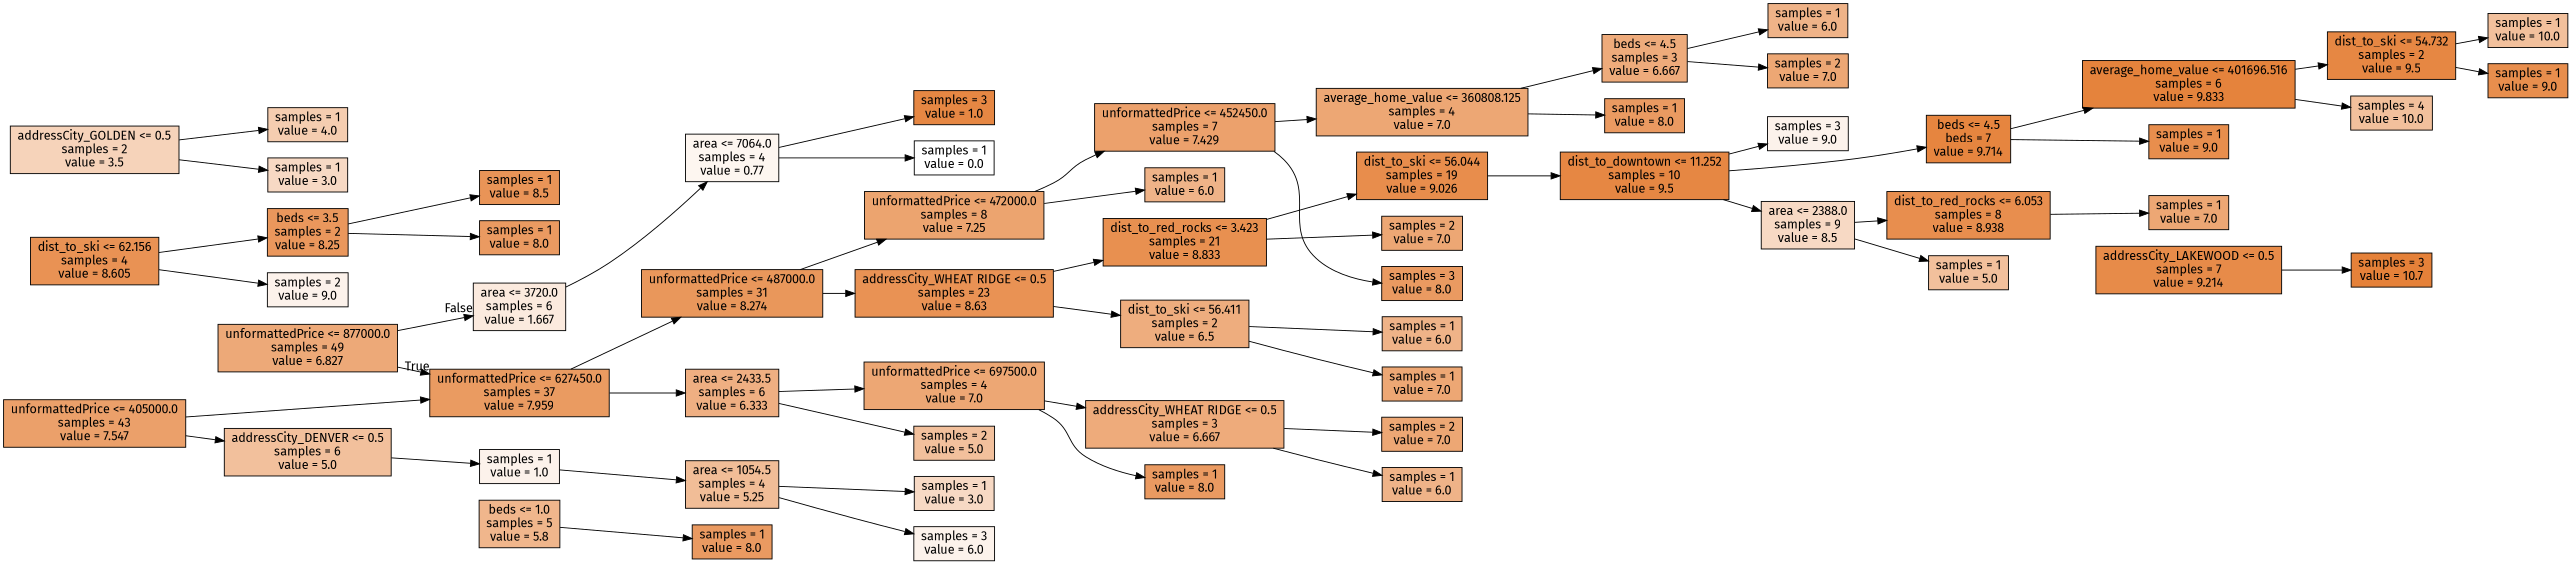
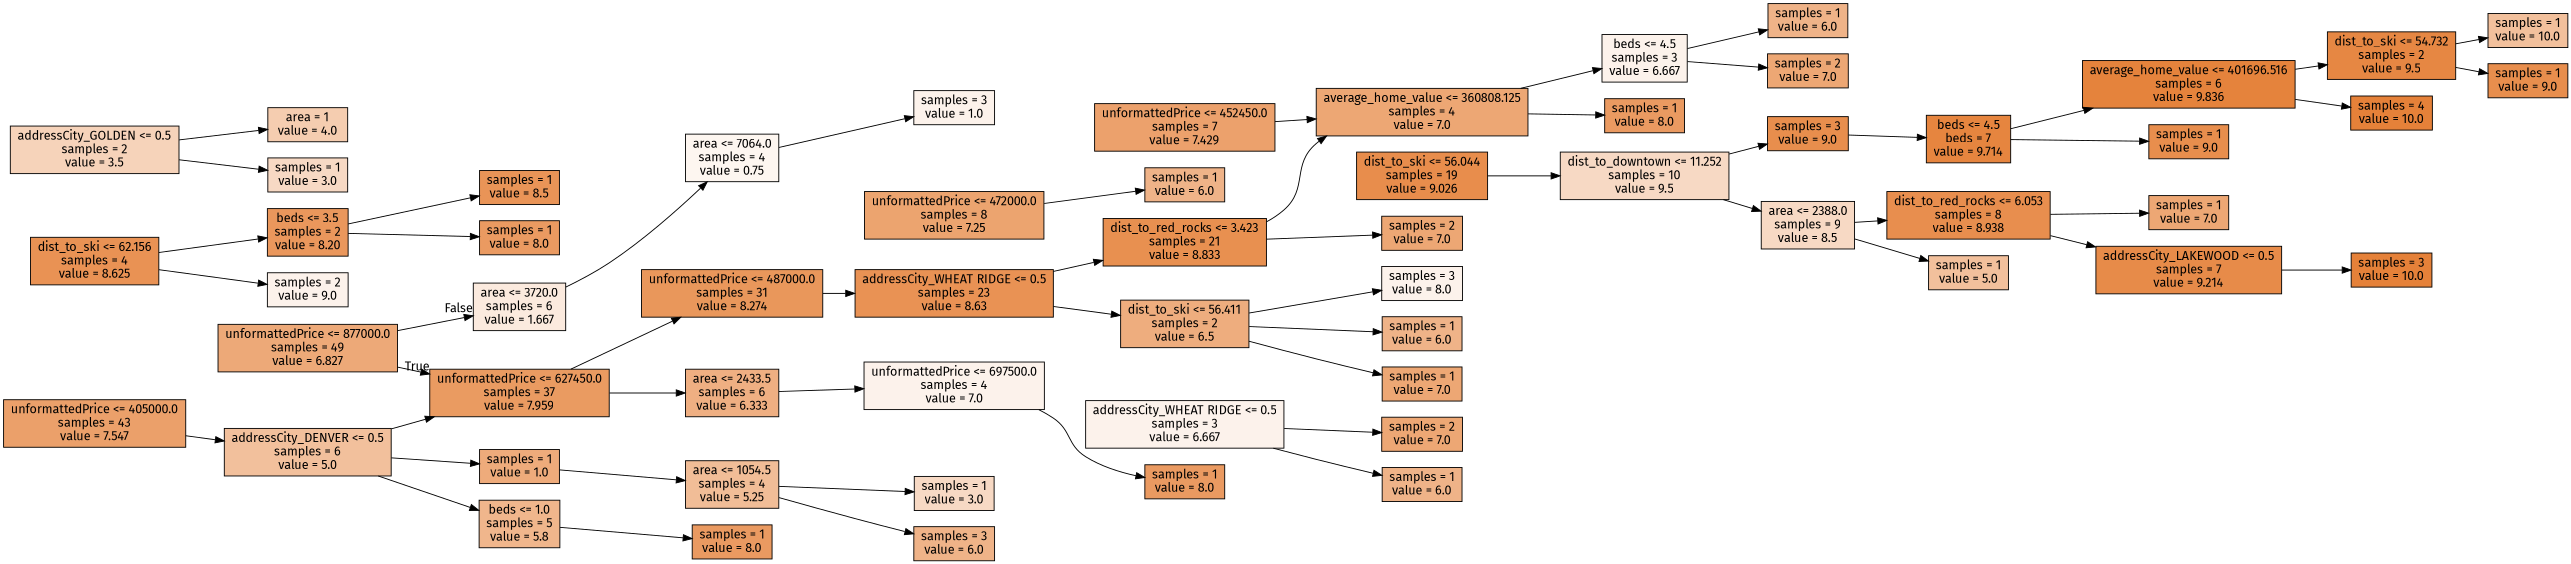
  digraph {
    fontname="Fira Sans"
    rankdir=LR
    node [color=black fillcolor="#eda774" fontname="Fira Sans" shape=box style=filled]
    edge [fontname="Fira Sans"]
    n1 [fillcolor="#eda978" label="unformattedPrice <= 877000.0\nsamples = 49\nvalue = 6.827"]
    n2 [fillcolor="#fbeade" label="area <= 3720.0\nsamples = 6\nvalue = 1.667"]
    n3 [fillcolor="#ea9b61" label="unformattedPrice <= 627450.0\nsamples = 37\nvalue = 7.959"]
    n4 [fillcolor="#eba06a" label="unformattedPrice <= 405000.0\nsamples = 43\nvalue = 7.547"]
    n5 [fillcolor="#f2c09c" label="addressCity_DENVER <= 0.5\nsamples = 6\nvalue = 5.0"]
-   n6 [fillcolor="#fdf6f0" label="area <= 7064.0\nsamples = 4\nvalue = 0.77"]
+   n6 [fillcolor="#fdf6f0" label="area <= 7064.0\nsamples = 4\nvalue = 0.75"]
    n7 [fillcolor="#f0b68c" label="beds <= 1.0\nsamples = 5\nvalue = 5.8"]
-   n8 [fillcolor="#fcf2eb" label="samples = 1\nvalue = 1.0"]
+   n8 [fillcolor="#eeab7b" label="samples = 1\nvalue = 1.0"]
    n9 [fillcolor="#e9975b" label="unformattedPrice <= 487000.0\nsamples = 31\nvalue = 8.274"]
    n10 [fillcolor="#efaf82" label="area <= 2433.5\nsamples = 6\nvalue = 6.333"]
    n11 [fillcolor="#ea9a61" label="samples = 1\nvalue = 8.0"]
    n12 [fillcolor="#f1bd97" label="area <= 1054.5\nsamples = 4\nvalue = 5.25"]
    n13 [fillcolor="#f7d9c4" label="samples = 1\nvalue = 3.0"]
-   n14 [fillcolor="#fcf2eb" label="samples = 3\nvalue = 6.0"]
+   n14 [fillcolor="#efb388" label="samples = 3\nvalue = 6.0"]
    n15 [fillcolor="#eca46f" label="unformattedPrice <= 472000.0\nsamples = 8\nvalue = 7.25"]
    n16 [fillcolor="#e99254" label="addressCity_WHEAT RIDGE <= 0.5\nsamples = 23\nvalue = 8.63"]
-   n17 [label="unformattedPrice <= 697500.0\nsamples = 4\nvalue = 7.0"]
-   n18 [fillcolor="#f2c09c" label="samples = 2\nvalue = 5.0"]
+   n17 [fillcolor="#fcf2eb" label="unformattedPrice <= 697500.0\nsamples = 4\nvalue = 7.0"]
    n19 [fillcolor="#eca16c" label="unformattedPrice <= 452450.0\nsamples = 7\nvalue = 7.429"]
    n20 [fillcolor="#efb388" label="samples = 1\nvalue = 6.0"]
    n21 [fillcolor="#e89050" label="dist_to_red_rocks <= 3.423\nsamples = 21\nvalue = 8.833"]
    n22 [fillcolor="#eead7e" label="dist_to_ski <= 56.411\nsamples = 2\nvalue = 6.5"]
    n23 [label="average_home_value <= 360808.125\nsamples = 4\nvalue = 7.0"]
-   n24 [fillcolor="#ea9a61" label="samples = 3\nvalue = 8.0"]
+   n24 [fillcolor="#fcf2eb" label="samples = 3\nvalue = 8.0"]
    n25 [fillcolor="#ea9a61" label="samples = 1\nvalue = 8.0"]
-   n26 [fillcolor="#eeab7b" label="beds <= 4.5\nsamples = 3\nvalue = 6.667"]
+   n26 [fillcolor="#fcf2eb" label="beds <= 4.5\nsamples = 3\nvalue = 6.667"]
    n27 [label="samples = 2\nvalue = 7.0"]
    n28 [fillcolor="#efb388" label="samples = 1\nvalue = 6.0"]
    n29 [label="samples = 2\nvalue = 7.0"]
    n30 [fillcolor="#e88d4c" label="dist_to_ski <= 56.044\nsamples = 19\nvalue = 9.026"]
    n31 [fillcolor="#efb388" label="samples = 1\nvalue = 6.0"]
    n32 [label="samples = 1\nvalue = 7.0"]
-   n33 [fillcolor="#e68743" label="dist_to_downtown <= 11.252\nsamples = 10\nvalue = 9.5"]
+   n33 [fillcolor="#f7d9c4" label="dist_to_downtown <= 11.252\nsamples = 10\nvalue = 9.5"]
    n34 [fillcolor="#f7d9c4" label="area <= 2388.0\nsamples = 9\nvalue = 8.5"]
    n35 [fillcolor="#e6853f" label="beds <= 4.5\nbeds = 7\nvalue = 9.714"]
-   n36 [fillcolor="#fcf2eb" label="samples = 3\nvalue = 9.0"]
+   n36 [fillcolor="#e88e4d" label="samples = 3\nvalue = 9.0"]
    n37 [fillcolor="#e88e4e" label="dist_to_red_rocks <= 6.053\nsamples = 8\nvalue = 8.938"]
    n38 [fillcolor="#f2c09c" label="samples = 1\nvalue = 5.0"]
-   n39 [fillcolor="#e5833c" label="average_home_value <= 401696.516\nsamples = 6\nvalue = 9.833"]
+   n39 [fillcolor="#e5833c" label="average_home_value <= 401696.516\nsamples = 6\nvalue = 9.836"]
    n40 [fillcolor="#e88e4d" label="samples = 1\nvalue = 9.0"]
-   n41 [fillcolor="#f2c09c" label="samples = 4\nvalue = 10.0"]
+   n41 [fillcolor="#e58139" label="samples = 4\nvalue = 10.0"]
    n42 [fillcolor="#e68743" label="dist_to_ski <= 54.732\nsamples = 2\nvalue = 9.5"]
    n43 [fillcolor="#f2c09c" label="samples = 1\nvalue = 10.0"]
    n44 [fillcolor="#e88e4d" label="samples = 1\nvalue = 9.0"]
    n45 [label="samples = 1\nvalue = 7.0"]
    n46 [fillcolor="#e78b49" label="addressCity_LAKEWOOD <= 0.5\nsamples = 7\nvalue = 9.214"]
-   n47 [fillcolor="#e58139" label="samples = 3\nvalue = 10.7"]
-   n48 [fillcolor="#e99254" label="dist_to_ski <= 62.156\nsamples = 4\nvalue = 8.605"]
-   n49 [fillcolor="#ea975c" label="beds <= 3.5\nsamples = 2\nvalue = 8.25"]
+   n47 [fillcolor="#e58139" label="samples = 3\nvalue = 10.0"]
+   n48 [fillcolor="#e99254" label="dist_to_ski <= 62.156\nsamples = 4\nvalue = 8.625"]
+   n49 [fillcolor="#ea975c" label="beds <= 3.5\nsamples = 2\nvalue = 8.20"]
    n50 [fillcolor="#fcf2eb" label="samples = 2\nvalue = 9.0"]
    n51 [fillcolor="#e99457" label="samples = 1\nvalue = 8.5"]
    n52 [fillcolor="#ea9a61" label="samples = 1\nvalue = 8.0"]
-   n53 [fillcolor="#eeab7b" label="addressCity_WHEAT RIDGE <= 0.5\nsamples = 3\nvalue = 6.667"]
+   n53 [fillcolor="#fcf2eb" label="addressCity_WHEAT RIDGE <= 0.5\nsamples = 3\nvalue = 6.667"]
    n54 [fillcolor="#ea9a61" label="samples = 1\nvalue = 8.0"]
    n55 [label="samples = 2\nvalue = 7.0"]
    n56 [fillcolor="#efb388" label="samples = 1\nvalue = 6.0"]
    n57 [fillcolor="#f6d3ba" label="addressCity_GOLDEN <= 0.5\nsamples = 2\nvalue = 3.5"]
-   n58 [fillcolor="#f5cdb0" label="samples = 1\nvalue = 4.0"]
+   n58 [fillcolor="#f5cdb0" label="area = 1\nvalue = 4.0"]
    n59 [fillcolor="#f7d9c4" label="samples = 1\nvalue = 3.0"]
-   n60 [fillcolor="#e68743" label="samples = 3\nvalue = 1.0"]
-   n61 [fillcolor="#ffffff" label="samples = 1\nvalue = 0.0"]
+   n60 [fillcolor="#fcf2eb" label="samples = 3\nvalue = 1.0"]
    n1 -> n2 [headlabel=False labelangle=-45 labeldistance=2.5]
    n1 -> n3 [headlabel=True labelangle=45 labeldistance=2.5]
    n2 -> n6
    n3 -> n9
    n3 -> n10
-   n4 -> n3
+   n5 -> n3
    n4 -> n5
+   n5 -> n7
    n5 -> n8
    n6 -> n60
-   n6 -> n61
    n7 -> n11
    n8 -> n12
-   n9 -> n15
    n9 -> n16
    n10 -> n17
-   n10 -> n18
    n12 -> n13
    n12 -> n14
-   n15 -> n19
    n15 -> n20
    n16 -> n21
    n16 -> n22
-   n17 -> n53
    n17 -> n54
    n19 -> n23
-   n19 -> n24
+   n22 -> n24
    n21 -> n29
-   n21 -> n30
+   n21 -> n23
    n22 -> n31
    n22 -> n32
    n23 -> n25
    n23 -> n26
    n26 -> n27
    n26 -> n28
    n30 -> n33
    n33 -> n34
-   n33 -> n35
+   n36 -> n35
    n33 -> n36
    n34 -> n37
    n34 -> n38
    n35 -> n39
    n35 -> n40
    n37 -> n45
+   n37 -> n46
    n39 -> n41
    n39 -> n42
    n42 -> n43
    n42 -> n44
    n46 -> n47
    n48 -> n49
    n48 -> n50
    n49 -> n51
    n49 -> n52
    n53 -> n55
    n53 -> n56
    n57 -> n58
    n57 -> n59
  }
